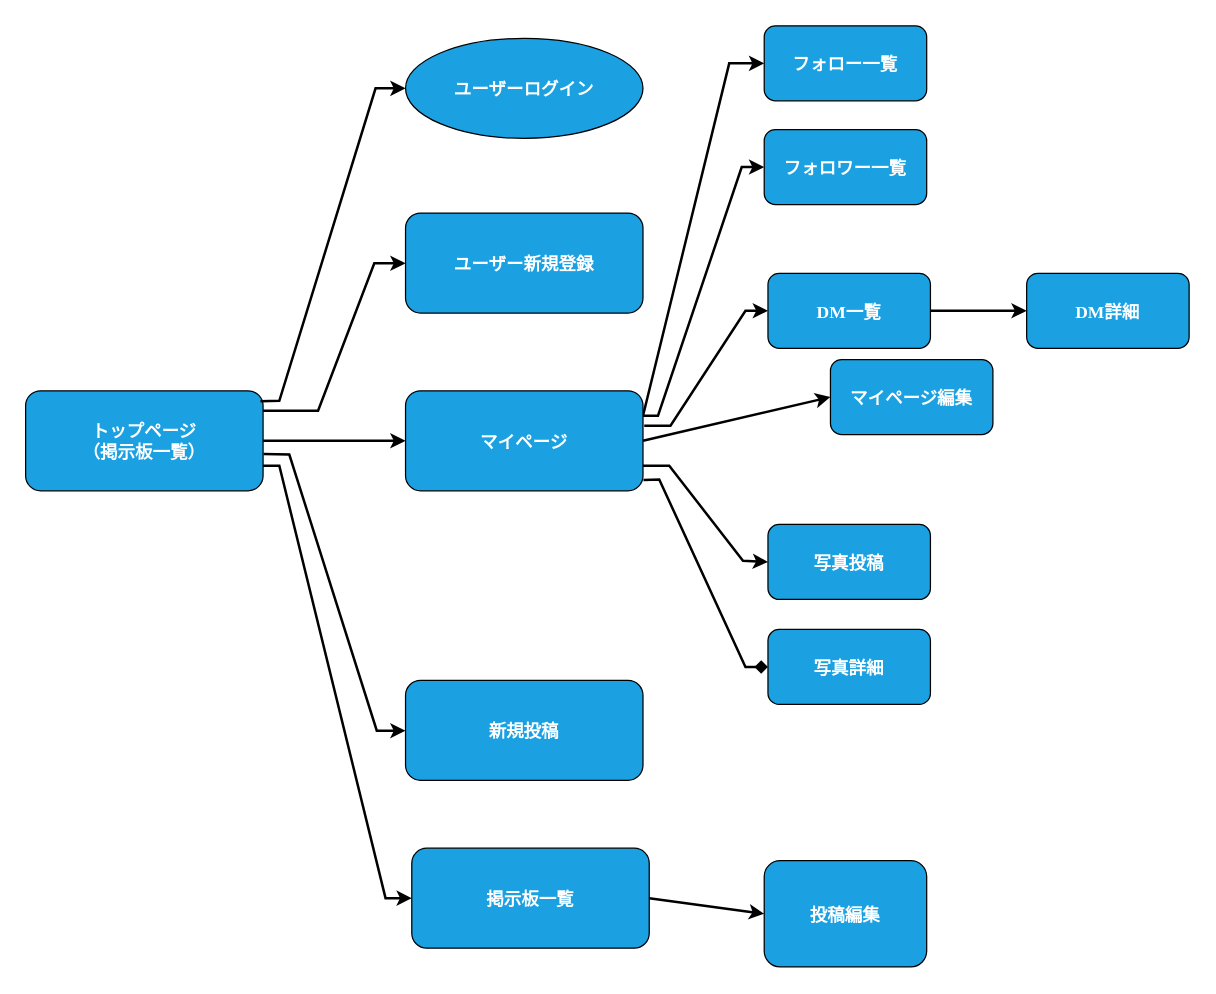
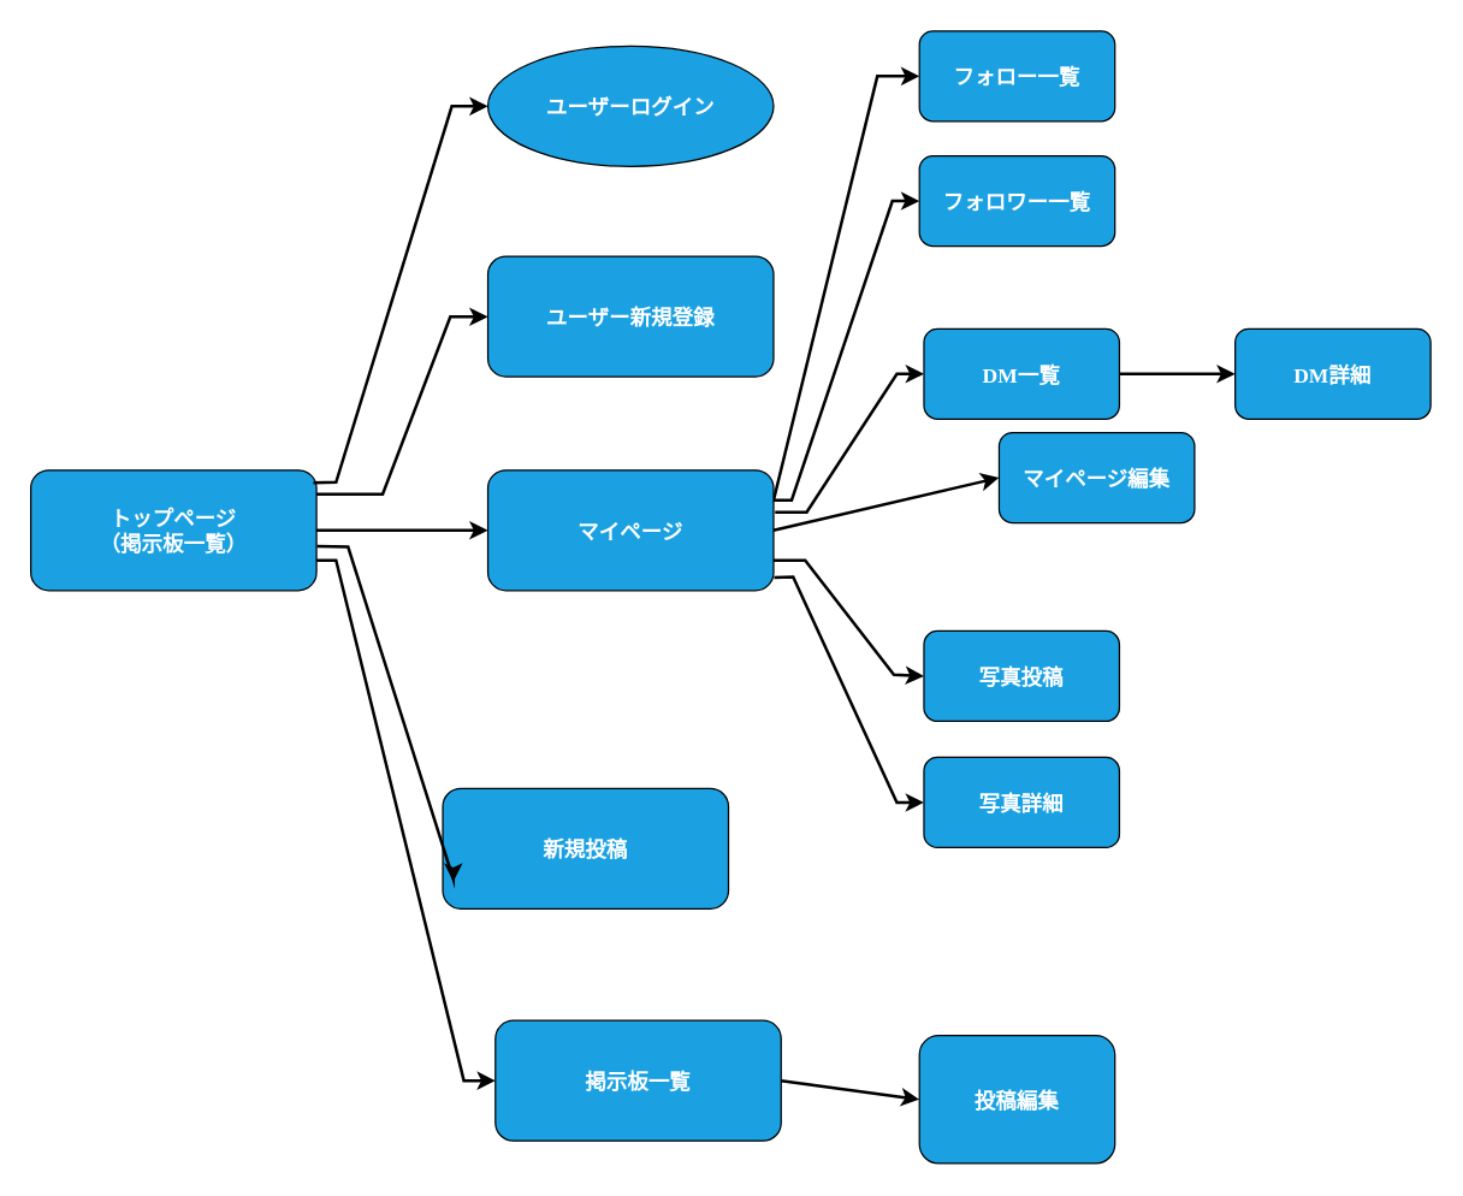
  <mxCell id="0" />
  <mxCell id="1" parent="0" />
  <mxCell id="2" value="トップページ&#10;（掲示板一覧）" style="rounded=1;fontStyle=1;fontFamily=Tahoma;fontSize=14;strokeColor=#000000;fillColor=#1ba1e2;fontColor=#ffffff;" vertex="1" parent="1"><mxGeometry x="20" y="312.003" width="190" height="80" as="geometry" /></mxCell>
  <mxCell id="3" value="ユーザー新規登録" style="rounded=1;fontStyle=1;fontFamily=Tahoma;fontSize=14;strokeColor=#000000;fillColor=#1ba1e2;fontColor=#ffffff;" vertex="1" parent="1"><mxGeometry x="324" y="169.793" width="190" height="80" as="geometry" /></mxCell>
  <mxCell id="4" value="" style="edgeStyle=elbowEdgeStyle;elbow=vertical;strokeWidth=2;rounded=0;noEdgeStyle=1;orthogonal=1;strokeColor=#000000;fillColor=#1ba1e2;" edge="1" parent="1" source="2" target="3"><mxGeometry x="310" y="60.0" width="100" height="100" as="geometry"><mxPoint x="344" y="-187" as="sourcePoint" /><mxPoint x="444" y="-287" as="targetPoint" /><Array as="points"><mxPoint x="254" y="328" /><mxPoint x="299" y="210" /></Array></mxGeometry></mxCell>
- <mxCell id="5" value="新規投稿" style="rounded=1;fontStyle=1;fontFamily=Tahoma;fontSize=14;strokeColor=#000000;fillColor=#1ba1e2;fontColor=#ffffff;" vertex="1" parent="1"><mxGeometry x="324" y="543.703" width="190" height="80" as="geometry" /></mxCell>
+ <mxCell id="5" value="新規投稿" style="rounded=1;fontStyle=1;fontFamily=Tahoma;fontSize=14;strokeColor=#000000;fillColor=#1ba1e2;fontColor=#ffffff;" vertex="1" parent="1"><mxGeometry x="294" y="523.703" width="190" height="80" as="geometry" /></mxCell>
  <mxCell id="6" value="掲示板一覧" style="rounded=1;fontStyle=1;fontFamily=Tahoma;fontSize=14;strokeColor=#000000;fillColor=#1ba1e2;fontColor=#ffffff;" vertex="1" parent="1"><mxGeometry x="329" y="678.002" width="190" height="80" as="geometry" /></mxCell>
  <mxCell id="7" value="投稿編集" style="rounded=1;fontStyle=1;fontFamily=Tahoma;fontSize=14;strokeColor=#000000;fillColor=#1ba1e2;fontColor=#ffffff;" vertex="1" parent="1"><mxGeometry x="611" y="688" width="130" height="85" as="geometry" /></mxCell>
  <mxCell id="8" value="写真投稿" style="rounded=1;fontStyle=1;fontFamily=Tahoma;fontSize=14;strokeColor=#000000;fillColor=#1ba1e2;fontColor=#ffffff;" vertex="1" parent="1"><mxGeometry x="614" y="419" width="130" height="60" as="geometry" /></mxCell>
  <mxCell id="9" value="写真詳細" style="rounded=1;fontStyle=1;fontFamily=Tahoma;fontSize=14;strokeColor=#000000;fillColor=#1ba1e2;fontColor=#ffffff;" vertex="1" parent="1"><mxGeometry x="614" y="503" width="130" height="60" as="geometry" /></mxCell>
  <mxCell id="10" value="フォロー一覧" style="rounded=1;fontStyle=1;fontFamily=Tahoma;fontSize=14;strokeColor=#000000;fillColor=#1ba1e2;fontColor=#ffffff;" vertex="1" parent="1"><mxGeometry x="611" y="20" width="130" height="60" as="geometry" /></mxCell>
  <mxCell id="11" value="フォロワー一覧" style="rounded=1;fontStyle=1;fontFamily=Tahoma;fontSize=14;strokeColor=#000000;fillColor=#1ba1e2;fontColor=#ffffff;" vertex="1" parent="1"><mxGeometry x="611" y="103" width="130" height="60" as="geometry" /></mxCell>
  <mxCell id="12" value="DM一覧" style="rounded=1;fontStyle=1;fontFamily=Tahoma;fontSize=14;strokeColor=#000000;fillColor=#1ba1e2;fontColor=#ffffff;" vertex="1" parent="1"><mxGeometry x="614" y="217.996" width="130" height="60" as="geometry" /></mxCell>
  <mxCell id="13" value="マイページ編集" style="rounded=1;fontStyle=1;fontFamily=Tahoma;fontSize=14;strokeColor=#000000;fillColor=#1ba1e2;fontColor=#ffffff;" vertex="1" parent="1"><mxGeometry x="664" y="287" width="130" height="60" as="geometry" /></mxCell>
  <mxCell id="14" value="DM詳細" style="rounded=1;fontStyle=1;fontFamily=Tahoma;fontSize=14;strokeColor=#000000;fillColor=#1ba1e2;fontColor=#ffffff;" vertex="1" parent="1"><mxGeometry x="821" y="218" width="130" height="60" as="geometry" /></mxCell>
  <mxCell id="15" value="" style="edgeStyle=elbowEdgeStyle;elbow=vertical;strokeWidth=2;rounded=0;noEdgeStyle=1;orthogonal=1;strokeColor=#000000;fillColor=#1ba1e2;exitX=1.002;exitY=0.633;exitDx=0;exitDy=0;exitPerimeter=0;" edge="1" parent="1" source="2" target="5"><mxGeometry x="320" y="70.0" width="100" height="100" as="geometry"><mxPoint x="869" y="-227" as="sourcePoint" /><mxPoint x="1474" y="-157" as="targetPoint" /><Array as="points"><mxPoint x="231" y="363" /><mxPoint x="301" y="584" /></Array></mxGeometry></mxCell>
  <mxCell id="16" value="" style="edgeStyle=elbowEdgeStyle;elbow=vertical;strokeWidth=2;rounded=0;noEdgeStyle=1;orthogonal=1;strokeColor=#000000;fillColor=#1ba1e2;entryX=0;entryY=0.5;entryDx=0;entryDy=0;exitX=1;exitY=0.75;exitDx=0;exitDy=0;" edge="1" parent="1" source="2" target="6"><mxGeometry x="-50" y="-20.0" width="100" height="100" as="geometry"><mxPoint x="-16" y="-267" as="sourcePoint" /><mxPoint x="84" y="-367" as="targetPoint" /><Array as="points"><mxPoint x="223" y="372" /><mxPoint x="308" y="718" /></Array></mxGeometry></mxCell>
  <mxCell id="17" value="" style="edgeStyle=elbowEdgeStyle;elbow=vertical;strokeWidth=2;rounded=0;noEdgeStyle=1;orthogonal=1;strokeColor=#000000;fillColor=#1ba1e2;exitX=1;exitY=0.5;exitDx=0;exitDy=0;entryX=0;entryY=0.5;entryDx=0;entryDy=0;" edge="1" parent="1" source="6" target="7"><mxGeometry x="-50" y="-20.0" width="100" height="100" as="geometry"><mxPoint x="-16" y="-267" as="sourcePoint" /><mxPoint x="615" y="763" as="targetPoint" /><Array as="points" /></mxGeometry></mxCell>
  <mxCell id="18" value="" style="edgeStyle=elbowEdgeStyle;elbow=horizontal;strokeWidth=2;rounded=0;noEdgeStyle=1;orthogonal=1;strokeColor=#000000;fillColor=#1ba1e2;entryX=0;entryY=0.5;entryDx=0;entryDy=0;exitX=1;exitY=0.75;exitDx=0;exitDy=0;" edge="1" parent="1" source="27" target="8"><mxGeometry x="-50" y="-20.0" width="100" height="100" as="geometry"><mxPoint x="526" y="367" as="sourcePoint" /><mxPoint x="84" y="-367" as="targetPoint" /><Array as="points"><mxPoint x="535" y="372" /><mxPoint x="594" y="448" /></Array></mxGeometry></mxCell>
- <mxCell id="19" value="" style="edgeStyle=elbowEdgeStyle;elbow=horizontal;strokeWidth=2;rounded=0;noEdgeStyle=1;orthogonal=1;strokeColor=#000000;fillColor=#1ba1e2;entryX=0;entryY=0.5;entryDx=0;entryDy=0;exitX=1.002;exitY=0.892;exitDx=0;exitDy=0;exitPerimeter=0;endArrow=diamond;" edge="1" parent="1" source="27" target="9"><mxGeometry x="-50" y="-20.0" width="100" height="100" as="geometry"><mxPoint x="523" y="514" as="sourcePoint" /><mxPoint x="84" y="-367" as="targetPoint" /><Array as="points"><mxPoint x="527" y="383" /><mxPoint x="596" y="533" /></Array></mxGeometry></mxCell>
+ <mxCell id="19" value="" style="edgeStyle=elbowEdgeStyle;elbow=horizontal;strokeWidth=2;rounded=0;noEdgeStyle=1;orthogonal=1;strokeColor=#000000;fillColor=#1ba1e2;entryX=0;entryY=0.5;entryDx=0;entryDy=0;exitX=1.002;exitY=0.892;exitDx=0;exitDy=0;exitPerimeter=0;" edge="1" parent="1" source="27" target="9"><mxGeometry x="-50" y="-20.0" width="100" height="100" as="geometry"><mxPoint x="523" y="514" as="sourcePoint" /><mxPoint x="84" y="-367" as="targetPoint" /><Array as="points"><mxPoint x="527" y="383" /><mxPoint x="596" y="533" /></Array></mxGeometry></mxCell>
  <mxCell id="20" value="" style="edgeStyle=elbowEdgeStyle;elbow=horizontal;strokeWidth=2;rounded=0;noEdgeStyle=1;orthogonal=1;strokeColor=#000000;fillColor=#1ba1e2;entryX=0;entryY=0.5;entryDx=0;entryDy=0;exitX=1;exitY=0.25;exitDx=0;exitDy=0;" edge="1" parent="1" source="27" target="11"><mxGeometry x="-50" y="-20.0" width="100" height="100" as="geometry"><mxPoint x="518" y="315" as="sourcePoint" /><mxPoint x="561" y="628" as="targetPoint" /><Array as="points"><mxPoint x="526" y="332" /><mxPoint x="593" y="133" /></Array></mxGeometry></mxCell>
  <mxCell id="21" value="" style="edgeStyle=elbowEdgeStyle;elbow=horizontal;strokeWidth=2;rounded=0;noEdgeStyle=1;orthogonal=1;strokeColor=#000000;fillColor=#1ba1e2;entryX=0;entryY=0.5;entryDx=0;entryDy=0;exitX=1;exitY=0.25;exitDx=0;exitDy=0;" edge="1" parent="1" source="27" target="10"><mxGeometry x="-50" y="-20.0" width="100" height="100" as="geometry"><mxPoint x="511" y="471" as="sourcePoint" /><mxPoint x="564" y="510" as="targetPoint" /><Array as="points"><mxPoint x="583" y="50" /></Array></mxGeometry></mxCell>
  <mxCell id="22" value="" style="edgeStyle=elbowEdgeStyle;elbow=horizontal;strokeWidth=2;rounded=0;noEdgeStyle=1;orthogonal=1;strokeColor=#000000;fillColor=#1ba1e2;entryX=0;entryY=0.5;entryDx=0;entryDy=0;exitX=1;exitY=0.5;exitDx=0;exitDy=0;" edge="1" parent="1" source="12" target="14"><mxGeometry x="-50" y="-20.0" width="100" height="100" as="geometry"><mxPoint x="765" y="255" as="sourcePoint" /><mxPoint x="832" y="128" as="targetPoint" /><Array as="points" /></mxGeometry></mxCell>
  <mxCell id="23" value="" style="edgeStyle=elbowEdgeStyle;elbow=vertical;strokeWidth=2;rounded=0;noEdgeStyle=1;orthogonal=1;strokeColor=#000000;fillColor=#1ba1e2;entryX=0;entryY=0.5;entryDx=0;entryDy=0;exitX=0.989;exitY=0.104;exitDx=0;exitDy=0;exitPerimeter=0;" edge="1" parent="1" source="2" target="26"><mxGeometry x="-50" y="-20.0" width="100" height="100" as="geometry"><mxPoint x="230" y="549" as="sourcePoint" /><mxPoint x="317" y="51" as="targetPoint" /><Array as="points"><mxPoint x="223" y="320" /><mxPoint x="300" y="70" /></Array></mxGeometry></mxCell>
  <mxCell id="24" value="" style="edgeStyle=elbowEdgeStyle;elbow=vertical;strokeWidth=2;rounded=0;noEdgeStyle=1;orthogonal=1;strokeColor=#000000;fillColor=#1ba1e2;entryX=0;entryY=0.5;entryDx=0;entryDy=0;" edge="1" parent="1" target="12"><mxGeometry x="-50" y="-20.0" width="100" height="100" as="geometry"><mxPoint x="515" y="340" as="sourcePoint" /><mxPoint x="84" y="-367" as="targetPoint" /><Array as="points"><mxPoint x="536" y="340" /><mxPoint x="596" y="248" /></Array></mxGeometry></mxCell>
  <mxCell id="25" value="" style="edgeStyle=elbowEdgeStyle;elbow=vertical;strokeWidth=2;rounded=0;noEdgeStyle=1;orthogonal=1;strokeColor=#000000;fillColor=#1ba1e2;entryX=0;entryY=0.5;entryDx=0;entryDy=0;exitX=1;exitY=0.5;exitDx=0;exitDy=0;" edge="1" parent="1" source="2" target="27"><mxGeometry x="-50" y="-20.0" width="100" height="100" as="geometry"><mxPoint x="226" y="572" as="sourcePoint" /><mxPoint x="84" y="-367" as="targetPoint" /><Array as="points"><mxPoint x="302" y="352" /></Array></mxGeometry></mxCell>
  <mxCell id="26" value="ユーザーログイン" style="ellipse;fontStyle=1;fontFamily=Tahoma;fontSize=14;strokeColor=#000000;fillColor=#1ba1e2;fontColor=#ffffff;" vertex="1" parent="1"><mxGeometry x="324" y="30.003" width="190" height="80" as="geometry" /></mxCell>
  <mxCell id="27" value="マイページ" style="rounded=1;fontStyle=1;fontFamily=Tahoma;fontSize=14;strokeColor=#000000;fillColor=#1ba1e2;fontColor=#ffffff;" vertex="1" parent="1"><mxGeometry x="324" y="312.003" width="190" height="80" as="geometry" /></mxCell>
  <mxCell id="28" value="" style="edgeStyle=elbowEdgeStyle;elbow=horizontal;strokeWidth=2;rounded=0;noEdgeStyle=1;orthogonal=1;strokeColor=#000000;fillColor=#1ba1e2;exitX=1;exitY=0.5;exitDx=0;exitDy=0;entryX=0;entryY=0.5;entryDx=0;entryDy=0;" edge="1" parent="1" source="27" target="13"><mxGeometry x="-276" y="29.0" width="100" height="100" as="geometry"><mxPoint x="518" y="439.5" as="sourcePoint" /><mxPoint x="574" y="379" as="targetPoint" /><Array as="points" /></mxGeometry></mxCell>
